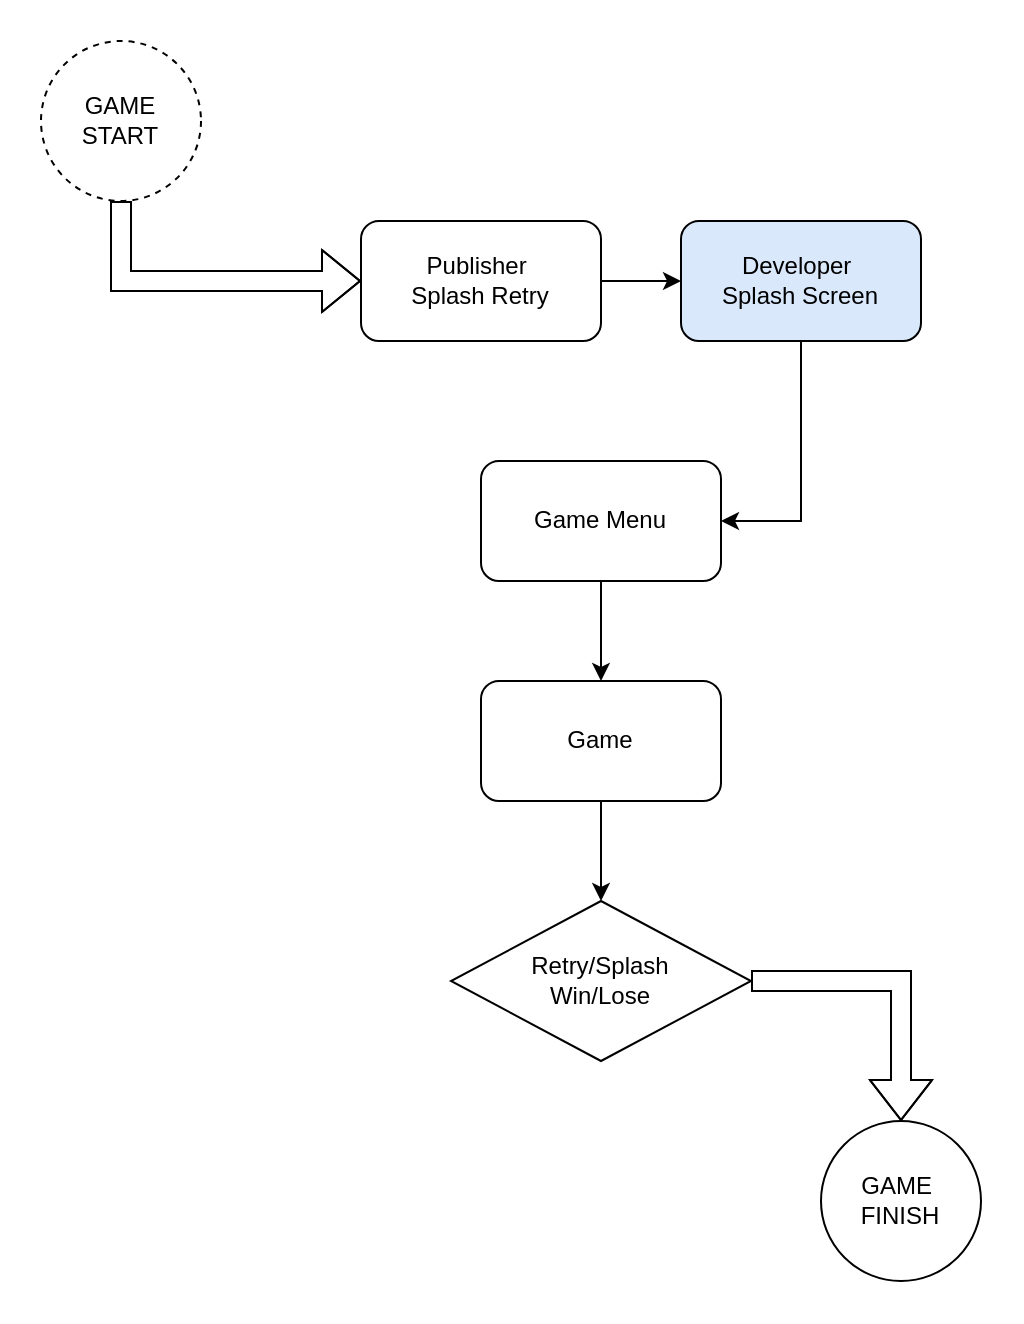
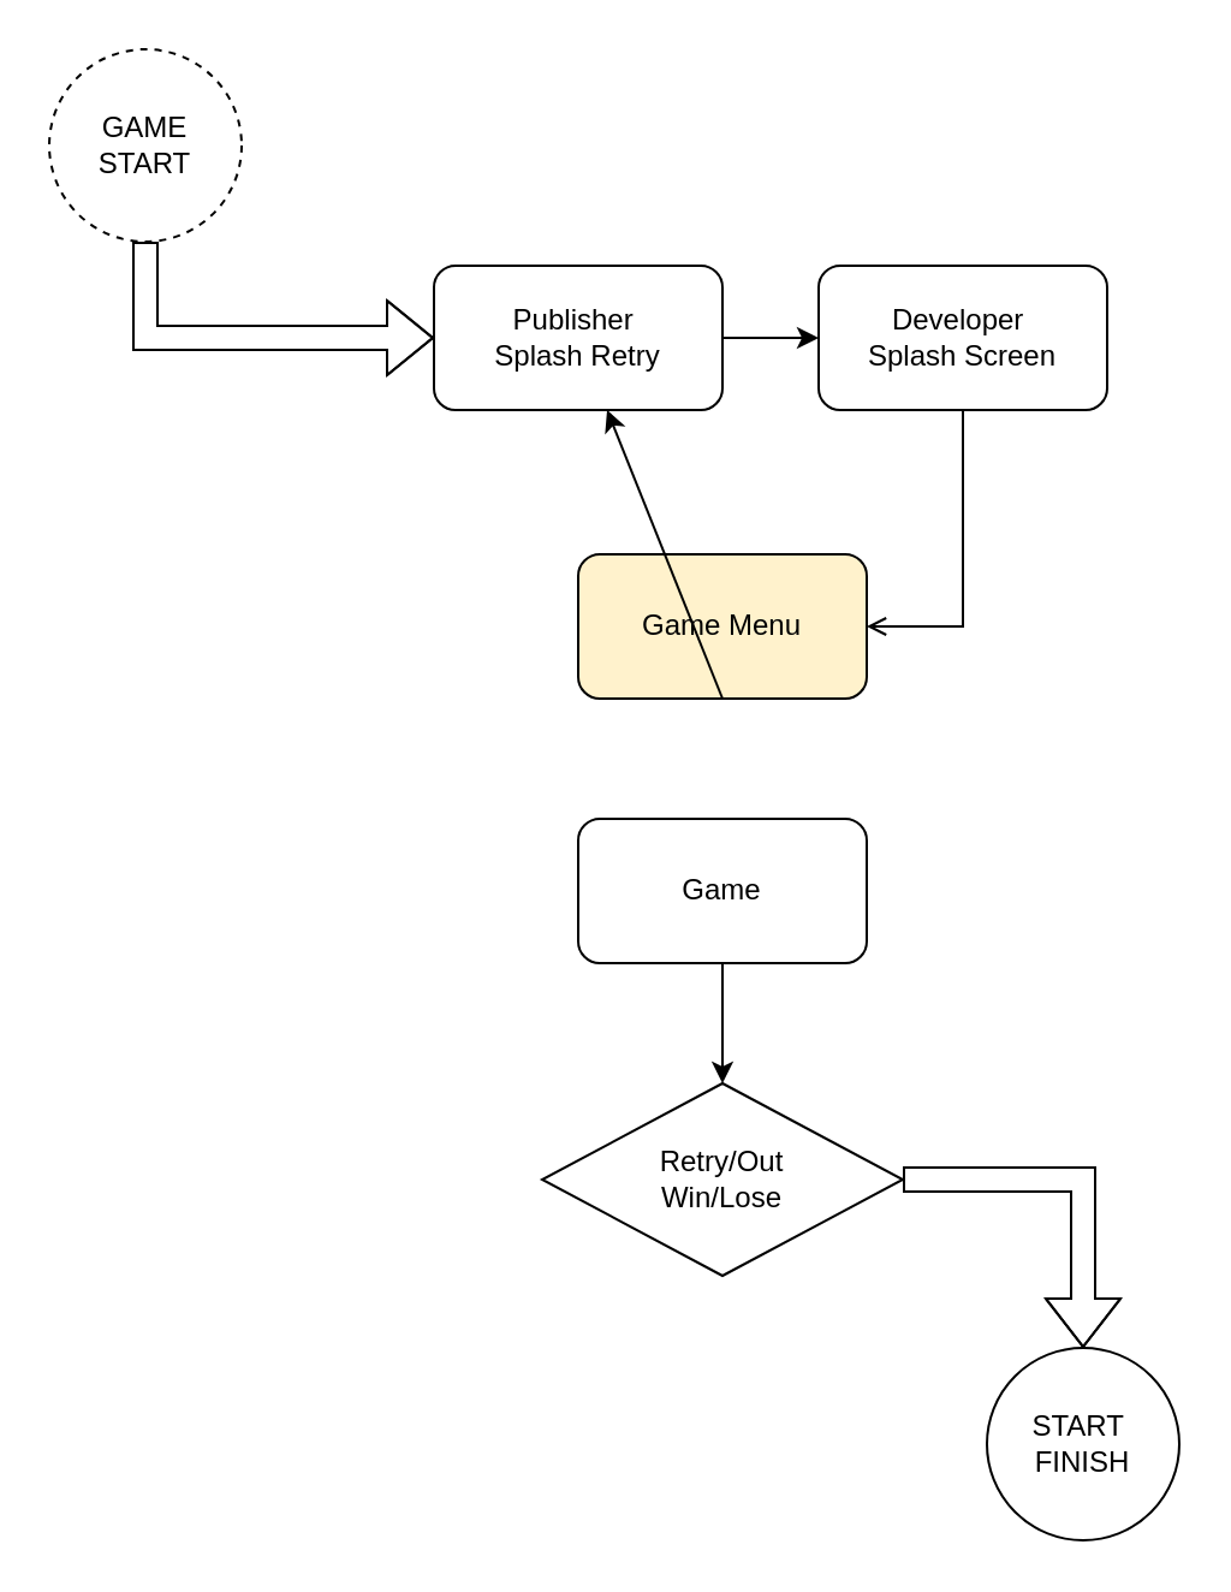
  <mxCell id="0" />
  <mxCell id="1" parent="0" />
  <mxCell id="2" value="GAME&lt;br&gt;START" style="ellipse;whiteSpace=wrap;html=1;aspect=fixed;dashed=1;" vertex="1" parent="1"><mxGeometry x="20" y="20" width="80" height="80" as="geometry" /></mxCell>
  <mxCell id="3" value="" style="shape=flexArrow;endArrow=classic;html=1;rounded=0;entryX=0;entryY=0.5;entryDx=0;entryDy=0;exitX=0.5;exitY=1;exitDx=0;exitDy=0;" edge="1" parent="1" source="2" target="4"><mxGeometry width="50" height="50" relative="1" as="geometry"><mxPoint x="-30" y="100" as="sourcePoint" /><mxPoint x="50" y="140" as="targetPoint" /><Array as="points"><mxPoint x="60" y="140" /></Array></mxGeometry></mxCell>
  <mxCell id="4" value="Publisher&amp;nbsp;&lt;div&gt;&lt;span style=&quot;background-color: initial;&quot;&gt;Splash&amp;nbsp;&lt;/span&gt;&lt;span style=&quot;background-color: initial;&quot;&gt;Retry&lt;/span&gt;&lt;/div&gt;" style="rounded=1;whiteSpace=wrap;html=1;" vertex="1" parent="1"><mxGeometry x="180" y="110" width="120" height="60" as="geometry" /></mxCell>
  <mxCell id="5" value="" style="endArrow=classic;html=1;rounded=0;exitX=1;exitY=0.5;exitDx=0;exitDy=0;" edge="1" parent="1" source="4"><mxGeometry width="50" height="50" relative="1" as="geometry"><mxPoint x="250" y="360" as="sourcePoint" /><mxPoint x="340" y="140" as="targetPoint" /></mxGeometry></mxCell>
- <mxCell id="6" value="Developer&amp;nbsp;&lt;div&gt;Splash Screen&lt;/div&gt;" style="rounded=1;whiteSpace=wrap;html=1;fillColor=#dae8fc;" vertex="1" parent="1"><mxGeometry x="340" y="110" width="120" height="60" as="geometry" /></mxCell>
- <mxCell id="7" value="" style="endArrow=classic;html=1;rounded=0;exitX=0.5;exitY=1;exitDx=0;exitDy=0;entryX=1;entryY=0.5;entryDx=0;entryDy=0;" edge="1" parent="1" source="6" target="8"><mxGeometry width="50" height="50" relative="1" as="geometry"><mxPoint x="250" y="360" as="sourcePoint" /><mxPoint x="240" y="260" as="targetPoint" /><Array as="points"><mxPoint x="400" y="260" /></Array></mxGeometry></mxCell>
- <mxCell id="8" value="Game Menu" style="rounded=1;whiteSpace=wrap;html=1;" vertex="1" parent="1"><mxGeometry x="240" y="230" width="120" height="60" as="geometry" /></mxCell>
- <mxCell id="9" value="" style="endArrow=classic;html=1;rounded=0;exitX=0.5;exitY=1;exitDx=0;exitDy=0;" edge="1" parent="1" source="8" target="10"><mxGeometry width="50" height="50" relative="1" as="geometry"><mxPoint x="250" y="360" as="sourcePoint" /><mxPoint x="180" y="350" as="targetPoint" /></mxGeometry></mxCell>
+ <mxCell id="6" value="Developer&amp;nbsp;&lt;div&gt;Splash Screen&lt;/div&gt;" style="rounded=1;whiteSpace=wrap;html=1;" vertex="1" parent="1"><mxGeometry x="340" y="110" width="120" height="60" as="geometry" /></mxCell>
+ <mxCell id="7" value="" style="endArrow=open;html=1;rounded=0;exitX=0.5;exitY=1;exitDx=0;exitDy=0;entryX=1;entryY=0.5;entryDx=0;entryDy=0;" edge="1" parent="1" source="6" target="8"><mxGeometry width="50" height="50" relative="1" as="geometry"><mxPoint x="250" y="360" as="sourcePoint" /><mxPoint x="240" y="260" as="targetPoint" /><Array as="points"><mxPoint x="400" y="260" /></Array></mxGeometry></mxCell>
+ <mxCell id="8" value="Game Menu" style="rounded=1;whiteSpace=wrap;html=1;fillColor=#fff2cc;" vertex="1" parent="1"><mxGeometry x="240" y="230" width="120" height="60" as="geometry" /></mxCell>
+ <mxCell id="9" value="" style="endArrow=classic;html=1;rounded=0;exitX=0.5;exitY=1;exitDx=0;exitDy=0;" edge="1" parent="1" source="8" target="4"><mxGeometry width="50" height="50" relative="1" as="geometry"><mxPoint x="250" y="360" as="sourcePoint" /><mxPoint x="180" y="350" as="targetPoint" /></mxGeometry></mxCell>
  <mxCell id="10" value="Game" style="rounded=1;whiteSpace=wrap;html=1;" vertex="1" parent="1"><mxGeometry x="240" y="340" width="120" height="60" as="geometry" /></mxCell>
- <mxCell id="11" value="Retry/Splash&lt;div&gt;Win/Lose&lt;/div&gt;" style="rhombus;whiteSpace=wrap;html=1;" vertex="1" parent="1"><mxGeometry x="225" y="450" width="150" height="80" as="geometry" /></mxCell>
+ <mxCell id="11" value="Retry/Out&lt;div&gt;Win/Lose&lt;/div&gt;" style="rhombus;whiteSpace=wrap;html=1;" vertex="1" parent="1"><mxGeometry x="225" y="450" width="150" height="80" as="geometry" /></mxCell>
  <mxCell id="12" value="" style="endArrow=classic;html=1;rounded=0;exitX=0.5;exitY=1;exitDx=0;exitDy=0;" edge="1" parent="1" source="10" target="11"><mxGeometry width="50" height="50" relative="1" as="geometry"><mxPoint x="250" y="360" as="sourcePoint" /><mxPoint x="180" y="450" as="targetPoint" /></mxGeometry></mxCell>
  <mxCell id="13" value="" style="shape=flexArrow;endArrow=classic;html=1;rounded=0;width=10;endSize=6.33;exitX=1;exitY=0.5;exitDx=0;exitDy=0;" edge="1" parent="1" source="11"><mxGeometry width="50" height="50" relative="1" as="geometry"><mxPoint x="550" y="490" as="sourcePoint" /><mxPoint x="450" y="560" as="targetPoint" /><Array as="points"><mxPoint x="450" y="490" /></Array></mxGeometry></mxCell>
- <mxCell id="14" value="GAME&amp;nbsp;&lt;div&gt;FINISH&lt;/div&gt;" style="ellipse;whiteSpace=wrap;html=1;aspect=fixed;" vertex="1" parent="1"><mxGeometry x="410" y="560" width="80" height="80" as="geometry" /></mxCell>
+ <mxCell id="14" value="START&amp;nbsp;&lt;div&gt;FINISH&lt;/div&gt;" style="ellipse;whiteSpace=wrap;html=1;aspect=fixed;" vertex="1" parent="1"><mxGeometry x="410" y="560" width="80" height="80" as="geometry" /></mxCell>
